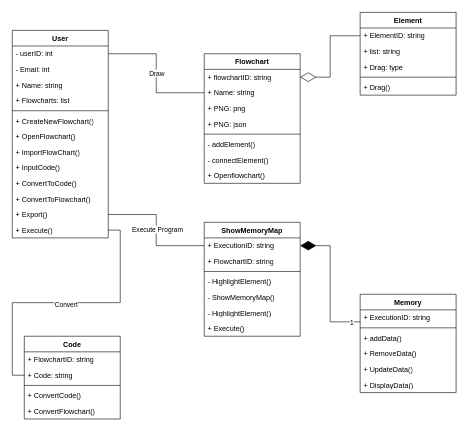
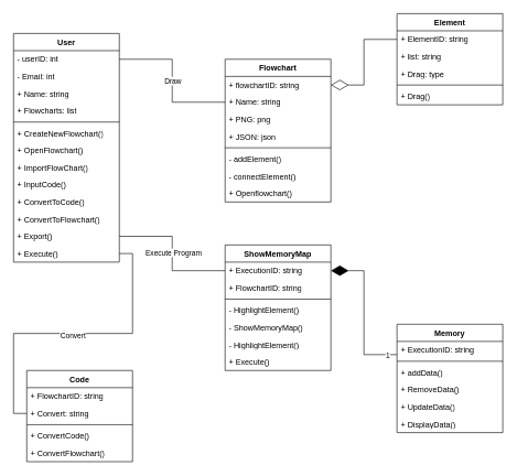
  <mxCell id="0" />
  <mxCell id="1" parent="0" />
  <mxCell id="2" value="ShowMemoryMap" style="swimlane;fontStyle=1;align=center;verticalAlign=top;childLayout=stackLayout;horizontal=1;startSize=26;horizontalStack=0;resizeParent=1;resizeParentMax=0;resizeLast=0;collapsible=1;marginBottom=0;whiteSpace=wrap;html=1;" vertex="1" parent="1"><mxGeometry x="340" y="370" width="160" height="190" as="geometry" /></mxCell>
  <mxCell id="3" value="+ ExecutionID: string" style="text;strokeColor=none;fillColor=none;align=left;verticalAlign=top;spacingLeft=4;spacingRight=4;overflow=hidden;rotatable=0;points=[[0,0.5],[1,0.5]];portConstraint=eastwest;whiteSpace=wrap;html=1;" vertex="1" parent="2"><mxGeometry y="26" width="160" height="26" as="geometry" /></mxCell>
  <mxCell id="4" value="+ FlowchartID: string" style="text;strokeColor=none;fillColor=none;align=left;verticalAlign=top;spacingLeft=4;spacingRight=4;overflow=hidden;rotatable=0;points=[[0,0.5],[1,0.5]];portConstraint=eastwest;whiteSpace=wrap;html=1;" vertex="1" parent="2"><mxGeometry y="52" width="160" height="26" as="geometry" /></mxCell>
  <mxCell id="5" value="" style="line;strokeWidth=1;fillColor=none;align=left;verticalAlign=middle;spacingTop=-1;spacingLeft=3;spacingRight=3;rotatable=0;labelPosition=right;points=[];portConstraint=eastwest;strokeColor=inherit;" vertex="1" parent="2"><mxGeometry y="78" width="160" height="8" as="geometry" /></mxCell>
  <mxCell id="6" value="- HighlightElement()" style="text;strokeColor=none;fillColor=none;align=left;verticalAlign=top;spacingLeft=4;spacingRight=4;overflow=hidden;rotatable=0;points=[[0,0.5],[1,0.5]];portConstraint=eastwest;whiteSpace=wrap;html=1;" vertex="1" parent="2"><mxGeometry y="86" width="160" height="26" as="geometry" /></mxCell>
  <mxCell id="7" value="- ShowMemoryMap()" style="text;strokeColor=none;fillColor=none;align=left;verticalAlign=top;spacingLeft=4;spacingRight=4;overflow=hidden;rotatable=0;points=[[0,0.5],[1,0.5]];portConstraint=eastwest;whiteSpace=wrap;html=1;" vertex="1" parent="2"><mxGeometry y="112" width="160" height="26" as="geometry" /></mxCell>
  <mxCell id="8" value="- HighlightElement()" style="text;strokeColor=none;fillColor=none;align=left;verticalAlign=top;spacingLeft=4;spacingRight=4;overflow=hidden;rotatable=0;points=[[0,0.5],[1,0.5]];portConstraint=eastwest;whiteSpace=wrap;html=1;" vertex="1" parent="2"><mxGeometry y="138" width="160" height="26" as="geometry" /></mxCell>
  <mxCell id="9" value="+ Execute()" style="text;strokeColor=none;fillColor=none;align=left;verticalAlign=top;spacingLeft=4;spacingRight=4;overflow=hidden;rotatable=0;points=[[0,0.5],[1,0.5]];portConstraint=eastwest;whiteSpace=wrap;html=1;" vertex="1" parent="2"><mxGeometry y="164" width="160" height="26" as="geometry" /></mxCell>
  <mxCell id="10" value="User" style="swimlane;fontStyle=1;align=center;verticalAlign=top;childLayout=stackLayout;horizontal=1;startSize=26;horizontalStack=0;resizeParent=1;resizeParentMax=0;resizeLast=0;collapsible=1;marginBottom=0;whiteSpace=wrap;html=1;" vertex="1" parent="1"><mxGeometry x="20" y="50" width="160" height="346" as="geometry" /></mxCell>
  <mxCell id="11" value="- userID: int" style="text;strokeColor=none;fillColor=none;align=left;verticalAlign=top;spacingLeft=4;spacingRight=4;overflow=hidden;rotatable=0;points=[[0,0.5],[1,0.5]];portConstraint=eastwest;whiteSpace=wrap;html=1;" vertex="1" parent="10"><mxGeometry y="26" width="160" height="26" as="geometry" /></mxCell>
  <mxCell id="12" value="- Email: int" style="text;strokeColor=none;fillColor=none;align=left;verticalAlign=top;spacingLeft=4;spacingRight=4;overflow=hidden;rotatable=0;points=[[0,0.5],[1,0.5]];portConstraint=eastwest;whiteSpace=wrap;html=1;" vertex="1" parent="10"><mxGeometry y="52" width="160" height="26" as="geometry" /></mxCell>
  <mxCell id="13" value="+ Name: string" style="text;strokeColor=none;fillColor=none;align=left;verticalAlign=top;spacingLeft=4;spacingRight=4;overflow=hidden;rotatable=0;points=[[0,0.5],[1,0.5]];portConstraint=eastwest;whiteSpace=wrap;html=1;" vertex="1" parent="10"><mxGeometry y="78" width="160" height="26" as="geometry" /></mxCell>
  <mxCell id="14" value="+ Flowcharts: list" style="text;strokeColor=none;fillColor=none;align=left;verticalAlign=top;spacingLeft=4;spacingRight=4;overflow=hidden;rotatable=0;points=[[0,0.5],[1,0.5]];portConstraint=eastwest;whiteSpace=wrap;html=1;" vertex="1" parent="10"><mxGeometry y="104" width="160" height="26" as="geometry" /></mxCell>
  <mxCell id="15" value="" style="line;strokeWidth=1;fillColor=none;align=left;verticalAlign=middle;spacingTop=-1;spacingLeft=3;spacingRight=3;rotatable=0;labelPosition=right;points=[];portConstraint=eastwest;strokeColor=inherit;" vertex="1" parent="10"><mxGeometry y="130" width="160" height="8" as="geometry" /></mxCell>
  <mxCell id="16" value="+ CreateNewFlowchart()" style="text;strokeColor=none;fillColor=none;align=left;verticalAlign=top;spacingLeft=4;spacingRight=4;overflow=hidden;rotatable=0;points=[[0,0.5],[1,0.5]];portConstraint=eastwest;whiteSpace=wrap;html=1;" vertex="1" parent="10"><mxGeometry y="138" width="160" height="26" as="geometry" /></mxCell>
  <mxCell id="17" value="+ OpenFlowchart()" style="text;strokeColor=none;fillColor=none;align=left;verticalAlign=top;spacingLeft=4;spacingRight=4;overflow=hidden;rotatable=0;points=[[0,0.5],[1,0.5]];portConstraint=eastwest;whiteSpace=wrap;html=1;" vertex="1" parent="10"><mxGeometry y="164" width="160" height="26" as="geometry" /></mxCell>
  <mxCell id="18" value="+ ImportFlowChart()" style="text;strokeColor=none;fillColor=none;align=left;verticalAlign=top;spacingLeft=4;spacingRight=4;overflow=hidden;rotatable=0;points=[[0,0.5],[1,0.5]];portConstraint=eastwest;whiteSpace=wrap;html=1;" vertex="1" parent="10"><mxGeometry y="190" width="160" height="26" as="geometry" /></mxCell>
  <mxCell id="19" value="+ InputCode()" style="text;strokeColor=none;fillColor=none;align=left;verticalAlign=top;spacingLeft=4;spacingRight=4;overflow=hidden;rotatable=0;points=[[0,0.5],[1,0.5]];portConstraint=eastwest;whiteSpace=wrap;html=1;" vertex="1" parent="10"><mxGeometry y="216" width="160" height="26" as="geometry" /></mxCell>
  <mxCell id="20" value="+ ConvertToCode()" style="text;strokeColor=none;fillColor=none;align=left;verticalAlign=top;spacingLeft=4;spacingRight=4;overflow=hidden;rotatable=0;points=[[0,0.5],[1,0.5]];portConstraint=eastwest;whiteSpace=wrap;html=1;" vertex="1" parent="10"><mxGeometry y="242" width="160" height="26" as="geometry" /></mxCell>
  <mxCell id="21" value="+ ConvertToFlowchart()" style="text;strokeColor=none;fillColor=none;align=left;verticalAlign=top;spacingLeft=4;spacingRight=4;overflow=hidden;rotatable=0;points=[[0,0.5],[1,0.5]];portConstraint=eastwest;whiteSpace=wrap;html=1;" vertex="1" parent="10"><mxGeometry y="268" width="160" height="26" as="geometry" /></mxCell>
  <mxCell id="22" value="+ Export()" style="text;strokeColor=none;fillColor=none;align=left;verticalAlign=top;spacingLeft=4;spacingRight=4;overflow=hidden;rotatable=0;points=[[0,0.5],[1,0.5]];portConstraint=eastwest;whiteSpace=wrap;html=1;" vertex="1" parent="10"><mxGeometry y="294" width="160" height="26" as="geometry" /></mxCell>
  <mxCell id="23" value="+ Execute()" style="text;strokeColor=none;fillColor=none;align=left;verticalAlign=top;spacingLeft=4;spacingRight=4;overflow=hidden;rotatable=0;points=[[0,0.5],[1,0.5]];portConstraint=eastwest;whiteSpace=wrap;html=1;" vertex="1" parent="10"><mxGeometry y="320" width="160" height="26" as="geometry" /></mxCell>
  <mxCell id="24" value="Element" style="swimlane;fontStyle=1;align=center;verticalAlign=top;childLayout=stackLayout;horizontal=1;startSize=26;horizontalStack=0;resizeParent=1;resizeParentMax=0;resizeLast=0;collapsible=1;marginBottom=0;whiteSpace=wrap;html=1;" vertex="1" parent="1"><mxGeometry x="600" y="20" width="160" height="138" as="geometry" /></mxCell>
  <mxCell id="25" value="+ ElementID: string" style="text;strokeColor=none;fillColor=none;align=left;verticalAlign=top;spacingLeft=4;spacingRight=4;overflow=hidden;rotatable=0;points=[[0,0.5],[1,0.5]];portConstraint=eastwest;whiteSpace=wrap;html=1;" vertex="1" parent="24"><mxGeometry y="26" width="160" height="26" as="geometry" /></mxCell>
  <mxCell id="26" value="+ list: string" style="text;strokeColor=none;fillColor=none;align=left;verticalAlign=top;spacingLeft=4;spacingRight=4;overflow=hidden;rotatable=0;points=[[0,0.5],[1,0.5]];portConstraint=eastwest;whiteSpace=wrap;html=1;" vertex="1" parent="24"><mxGeometry y="52" width="160" height="26" as="geometry" /></mxCell>
  <mxCell id="27" value="+ Drag: type" style="text;strokeColor=none;fillColor=none;align=left;verticalAlign=top;spacingLeft=4;spacingRight=4;overflow=hidden;rotatable=0;points=[[0,0.5],[1,0.5]];portConstraint=eastwest;whiteSpace=wrap;html=1;" vertex="1" parent="24"><mxGeometry y="78" width="160" height="26" as="geometry" /></mxCell>
  <mxCell id="28" value="" style="line;strokeWidth=1;fillColor=none;align=left;verticalAlign=middle;spacingTop=-1;spacingLeft=3;spacingRight=3;rotatable=0;labelPosition=right;points=[];portConstraint=eastwest;strokeColor=inherit;" vertex="1" parent="24"><mxGeometry y="104" width="160" height="8" as="geometry" /></mxCell>
  <mxCell id="29" value="+ Drag()" style="text;strokeColor=none;fillColor=none;align=left;verticalAlign=top;spacingLeft=4;spacingRight=4;overflow=hidden;rotatable=0;points=[[0,0.5],[1,0.5]];portConstraint=eastwest;whiteSpace=wrap;html=1;" vertex="1" parent="24"><mxGeometry y="112" width="160" height="26" as="geometry" /></mxCell>
  <mxCell id="30" value="Memory" style="swimlane;fontStyle=1;align=center;verticalAlign=top;childLayout=stackLayout;horizontal=1;startSize=26;horizontalStack=0;resizeParent=1;resizeParentMax=0;resizeLast=0;collapsible=1;marginBottom=0;whiteSpace=wrap;html=1;" vertex="1" parent="1"><mxGeometry x="600" y="490" width="160" height="164" as="geometry" /></mxCell>
  <mxCell id="31" value="+ ExecutionID: string" style="text;strokeColor=none;fillColor=none;align=left;verticalAlign=top;spacingLeft=4;spacingRight=4;overflow=hidden;rotatable=0;points=[[0,0.5],[1,0.5]];portConstraint=eastwest;whiteSpace=wrap;html=1;" vertex="1" parent="30"><mxGeometry y="26" width="160" height="26" as="geometry" /></mxCell>
  <mxCell id="32" value="" style="line;strokeWidth=1;fillColor=none;align=left;verticalAlign=middle;spacingTop=-1;spacingLeft=3;spacingRight=3;rotatable=0;labelPosition=right;points=[];portConstraint=eastwest;strokeColor=inherit;" vertex="1" parent="30"><mxGeometry y="52" width="160" height="8" as="geometry" /></mxCell>
  <mxCell id="33" value="+ addData()" style="text;strokeColor=none;fillColor=none;align=left;verticalAlign=top;spacingLeft=4;spacingRight=4;overflow=hidden;rotatable=0;points=[[0,0.5],[1,0.5]];portConstraint=eastwest;whiteSpace=wrap;html=1;" vertex="1" parent="30"><mxGeometry y="60" width="160" height="26" as="geometry" /></mxCell>
  <mxCell id="34" value="+ RemoveData()" style="text;strokeColor=none;fillColor=none;align=left;verticalAlign=top;spacingLeft=4;spacingRight=4;overflow=hidden;rotatable=0;points=[[0,0.5],[1,0.5]];portConstraint=eastwest;whiteSpace=wrap;html=1;" vertex="1" parent="30"><mxGeometry y="86" width="160" height="26" as="geometry" /></mxCell>
  <mxCell id="35" value="+ UpdateData()" style="text;strokeColor=none;fillColor=none;align=left;verticalAlign=top;spacingLeft=4;spacingRight=4;overflow=hidden;rotatable=0;points=[[0,0.5],[1,0.5]];portConstraint=eastwest;whiteSpace=wrap;html=1;" vertex="1" parent="30"><mxGeometry y="112" width="160" height="26" as="geometry" /></mxCell>
  <mxCell id="36" value="+ DisplayData()" style="text;strokeColor=none;fillColor=none;align=left;verticalAlign=top;spacingLeft=4;spacingRight=4;overflow=hidden;rotatable=0;points=[[0,0.5],[1,0.5]];portConstraint=eastwest;whiteSpace=wrap;html=1;" vertex="1" parent="30"><mxGeometry y="138" width="160" height="26" as="geometry" /></mxCell>
  <mxCell id="37" value="Flowchart" style="swimlane;fontStyle=1;align=center;verticalAlign=top;childLayout=stackLayout;horizontal=1;startSize=26;horizontalStack=0;resizeParent=1;resizeParentMax=0;resizeLast=0;collapsible=1;marginBottom=0;whiteSpace=wrap;html=1;" vertex="1" parent="1"><mxGeometry x="340" y="89" width="160" height="216" as="geometry" /></mxCell>
  <mxCell id="38" value="+ flowchartID: string" style="text;strokeColor=none;fillColor=none;align=left;verticalAlign=top;spacingLeft=4;spacingRight=4;overflow=hidden;rotatable=0;points=[[0,0.5],[1,0.5]];portConstraint=eastwest;whiteSpace=wrap;html=1;" vertex="1" parent="37"><mxGeometry y="26" width="160" height="26" as="geometry" /></mxCell>
  <mxCell id="39" value="+ Name: string" style="text;strokeColor=none;fillColor=none;align=left;verticalAlign=top;spacingLeft=4;spacingRight=4;overflow=hidden;rotatable=0;points=[[0,0.5],[1,0.5]];portConstraint=eastwest;whiteSpace=wrap;html=1;" vertex="1" parent="37"><mxGeometry y="52" width="160" height="26" as="geometry" /></mxCell>
  <mxCell id="40" value="+ PNG: png" style="text;strokeColor=none;fillColor=none;align=left;verticalAlign=top;spacingLeft=4;spacingRight=4;overflow=hidden;rotatable=0;points=[[0,0.5],[1,0.5]];portConstraint=eastwest;whiteSpace=wrap;html=1;" vertex="1" parent="37"><mxGeometry y="78" width="160" height="26" as="geometry" /></mxCell>
- <mxCell id="41" value="+ PNG: json" style="text;strokeColor=none;fillColor=none;align=left;verticalAlign=top;spacingLeft=4;spacingRight=4;overflow=hidden;rotatable=0;points=[[0,0.5],[1,0.5]];portConstraint=eastwest;whiteSpace=wrap;html=1;" vertex="1" parent="37"><mxGeometry y="104" width="160" height="26" as="geometry" /></mxCell>
+ <mxCell id="41" value="+ JSON: json" style="text;strokeColor=none;fillColor=none;align=left;verticalAlign=top;spacingLeft=4;spacingRight=4;overflow=hidden;rotatable=0;points=[[0,0.5],[1,0.5]];portConstraint=eastwest;whiteSpace=wrap;html=1;" vertex="1" parent="37"><mxGeometry y="104" width="160" height="26" as="geometry" /></mxCell>
  <mxCell id="42" value="" style="line;strokeWidth=1;fillColor=none;align=left;verticalAlign=middle;spacingTop=-1;spacingLeft=3;spacingRight=3;rotatable=0;labelPosition=right;points=[];portConstraint=eastwest;strokeColor=inherit;" vertex="1" parent="37"><mxGeometry y="130" width="160" height="8" as="geometry" /></mxCell>
  <mxCell id="43" value="- addElement()" style="text;strokeColor=none;fillColor=none;align=left;verticalAlign=top;spacingLeft=4;spacingRight=4;overflow=hidden;rotatable=0;points=[[0,0.5],[1,0.5]];portConstraint=eastwest;whiteSpace=wrap;html=1;" vertex="1" parent="37"><mxGeometry y="138" width="160" height="26" as="geometry" /></mxCell>
  <mxCell id="44" value="- connectElement()" style="text;strokeColor=none;fillColor=none;align=left;verticalAlign=top;spacingLeft=4;spacingRight=4;overflow=hidden;rotatable=0;points=[[0,0.5],[1,0.5]];portConstraint=eastwest;whiteSpace=wrap;html=1;" vertex="1" parent="37"><mxGeometry y="164" width="160" height="26" as="geometry" /></mxCell>
  <mxCell id="45" value="+ Openflowchart()" style="text;strokeColor=none;fillColor=none;align=left;verticalAlign=top;spacingLeft=4;spacingRight=4;overflow=hidden;rotatable=0;points=[[0,0.5],[1,0.5]];portConstraint=eastwest;whiteSpace=wrap;html=1;" vertex="1" parent="37"><mxGeometry y="190" width="160" height="26" as="geometry" /></mxCell>
  <mxCell id="46" value="" style="endArrow=diamondThin;endFill=0;endSize=24;html=1;rounded=0;entryX=1;entryY=0.5;entryDx=0;entryDy=0;exitX=0;exitY=0.5;exitDx=0;exitDy=0;edgeStyle=orthogonalEdgeStyle;" edge="1" parent="1" source="25" target="38"><mxGeometry width="160" relative="1" as="geometry"><mxPoint x="550" y="220" as="sourcePoint" /><mxPoint x="710" y="220" as="targetPoint" /></mxGeometry></mxCell>
  <mxCell id="47" value="" style="endArrow=diamondThin;endFill=1;endSize=24;html=1;rounded=0;entryX=1;entryY=0.5;entryDx=0;entryDy=0;exitX=0;exitY=0.769;exitDx=0;exitDy=0;exitPerimeter=0;edgeStyle=orthogonalEdgeStyle;" edge="1" parent="1" source="31" target="3"><mxGeometry width="160" relative="1" as="geometry"><mxPoint x="250" y="280" as="sourcePoint" /><mxPoint x="400" y="280" as="targetPoint" /></mxGeometry></mxCell>
  <mxCell id="48" value="1" style="edgeLabel;html=1;align=center;verticalAlign=middle;resizable=0;points=[];" vertex="1" connectable="0" parent="47"><mxGeometry x="-0.865" y="2" relative="1" as="geometry"><mxPoint as="offset" /></mxGeometry></mxCell>
  <mxCell id="49" style="edgeStyle=orthogonalEdgeStyle;rounded=0;orthogonalLoop=1;jettySize=auto;html=1;exitX=1;exitY=0.5;exitDx=0;exitDy=0;entryX=0;entryY=0.5;entryDx=0;entryDy=0;endArrow=none;endFill=0;" edge="1" parent="1" source="11" target="39"><mxGeometry relative="1" as="geometry" /></mxCell>
  <mxCell id="50" value="Draw" style="edgeLabel;html=1;align=center;verticalAlign=middle;resizable=0;points=[];" vertex="1" connectable="0" parent="49"><mxGeometry x="-0.004" relative="1" as="geometry"><mxPoint as="offset" /></mxGeometry></mxCell>
  <mxCell id="51" style="edgeStyle=orthogonalEdgeStyle;rounded=0;orthogonalLoop=1;jettySize=auto;html=1;exitX=1;exitY=0.5;exitDx=0;exitDy=0;entryX=0;entryY=0.5;entryDx=0;entryDy=0;endArrow=none;endFill=0;" edge="1" parent="1" source="22" target="3"><mxGeometry relative="1" as="geometry" /></mxCell>
  <mxCell id="52" value="Execute Program" style="edgeLabel;html=1;align=center;verticalAlign=middle;resizable=0;points=[];" vertex="1" connectable="0" parent="51"><mxGeometry x="-0.016" y="1" relative="1" as="geometry"><mxPoint as="offset" /></mxGeometry></mxCell>
  <mxCell id="53" value="Code" style="swimlane;fontStyle=1;align=center;verticalAlign=top;childLayout=stackLayout;horizontal=1;startSize=26;horizontalStack=0;resizeParent=1;resizeParentMax=0;resizeLast=0;collapsible=1;marginBottom=0;whiteSpace=wrap;html=1;" vertex="1" parent="1"><mxGeometry x="40" y="560" width="160" height="138" as="geometry" /></mxCell>
  <mxCell id="54" value="+ FlowchartID: string" style="text;strokeColor=none;fillColor=none;align=left;verticalAlign=top;spacingLeft=4;spacingRight=4;overflow=hidden;rotatable=0;points=[[0,0.5],[1,0.5]];portConstraint=eastwest;whiteSpace=wrap;html=1;" vertex="1" parent="53"><mxGeometry y="26" width="160" height="26" as="geometry" /></mxCell>
- <mxCell id="55" value="+ Code: string" style="text;strokeColor=none;fillColor=none;align=left;verticalAlign=top;spacingLeft=4;spacingRight=4;overflow=hidden;rotatable=0;points=[[0,0.5],[1,0.5]];portConstraint=eastwest;whiteSpace=wrap;html=1;" vertex="1" parent="53"><mxGeometry y="52" width="160" height="26" as="geometry" /></mxCell>
+ <mxCell id="55" value="+ Convert: string" style="text;strokeColor=none;fillColor=none;align=left;verticalAlign=top;spacingLeft=4;spacingRight=4;overflow=hidden;rotatable=0;points=[[0,0.5],[1,0.5]];portConstraint=eastwest;whiteSpace=wrap;html=1;" vertex="1" parent="53"><mxGeometry y="52" width="160" height="26" as="geometry" /></mxCell>
  <mxCell id="56" value="" style="line;strokeWidth=1;fillColor=none;align=left;verticalAlign=middle;spacingTop=-1;spacingLeft=3;spacingRight=3;rotatable=0;labelPosition=right;points=[];portConstraint=eastwest;strokeColor=inherit;" vertex="1" parent="53"><mxGeometry y="78" width="160" height="8" as="geometry" /></mxCell>
  <mxCell id="57" value="+ ConvertCode()" style="text;strokeColor=none;fillColor=none;align=left;verticalAlign=top;spacingLeft=4;spacingRight=4;overflow=hidden;rotatable=0;points=[[0,0.5],[1,0.5]];portConstraint=eastwest;whiteSpace=wrap;html=1;" vertex="1" parent="53"><mxGeometry y="86" width="160" height="26" as="geometry" /></mxCell>
  <mxCell id="58" value="+ ConvertFlowchart()" style="text;strokeColor=none;fillColor=none;align=left;verticalAlign=top;spacingLeft=4;spacingRight=4;overflow=hidden;rotatable=0;points=[[0,0.5],[1,0.5]];portConstraint=eastwest;whiteSpace=wrap;html=1;" vertex="1" parent="53"><mxGeometry y="112" width="160" height="26" as="geometry" /></mxCell>
  <mxCell id="59" style="edgeStyle=orthogonalEdgeStyle;rounded=0;orthogonalLoop=1;jettySize=auto;html=1;exitX=0;exitY=0.5;exitDx=0;exitDy=0;entryX=1;entryY=0.5;entryDx=0;entryDy=0;endArrow=none;endFill=0;" edge="1" parent="1" source="55" target="23"><mxGeometry relative="1" as="geometry" /></mxCell>
  <mxCell id="60" value="Convert" style="edgeLabel;html=1;align=center;verticalAlign=middle;resizable=0;points=[];" vertex="1" connectable="0" parent="59"><mxGeometry x="-0.006" y="-3" relative="1" as="geometry"><mxPoint as="offset" /></mxGeometry></mxCell>
